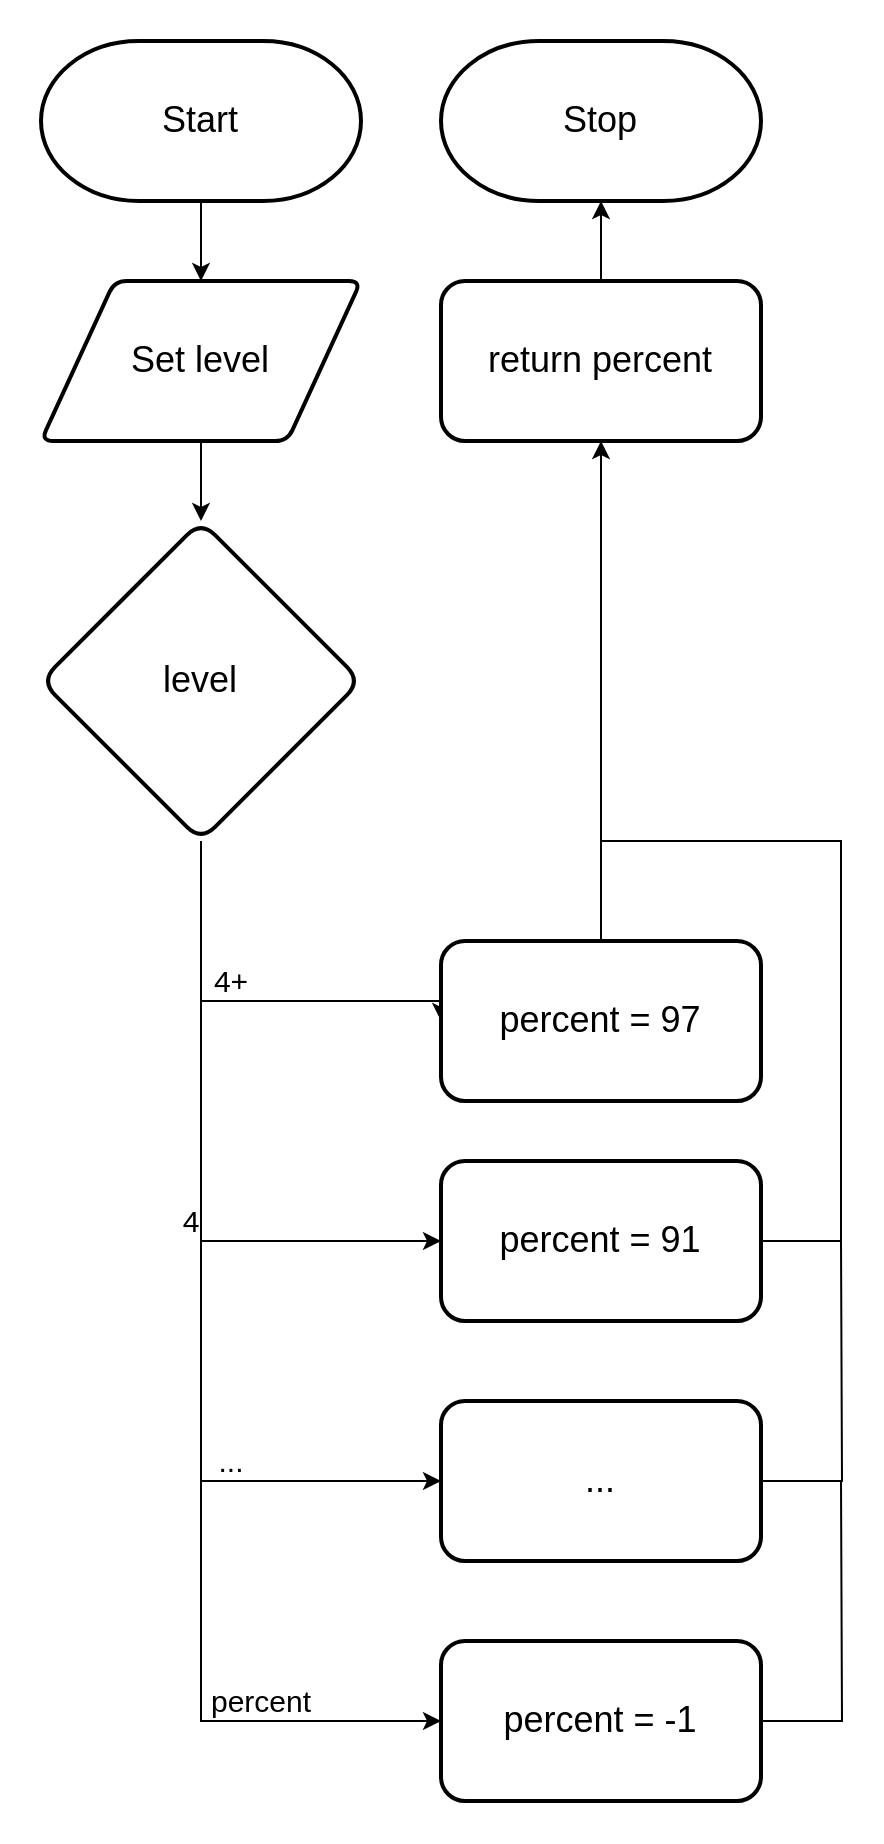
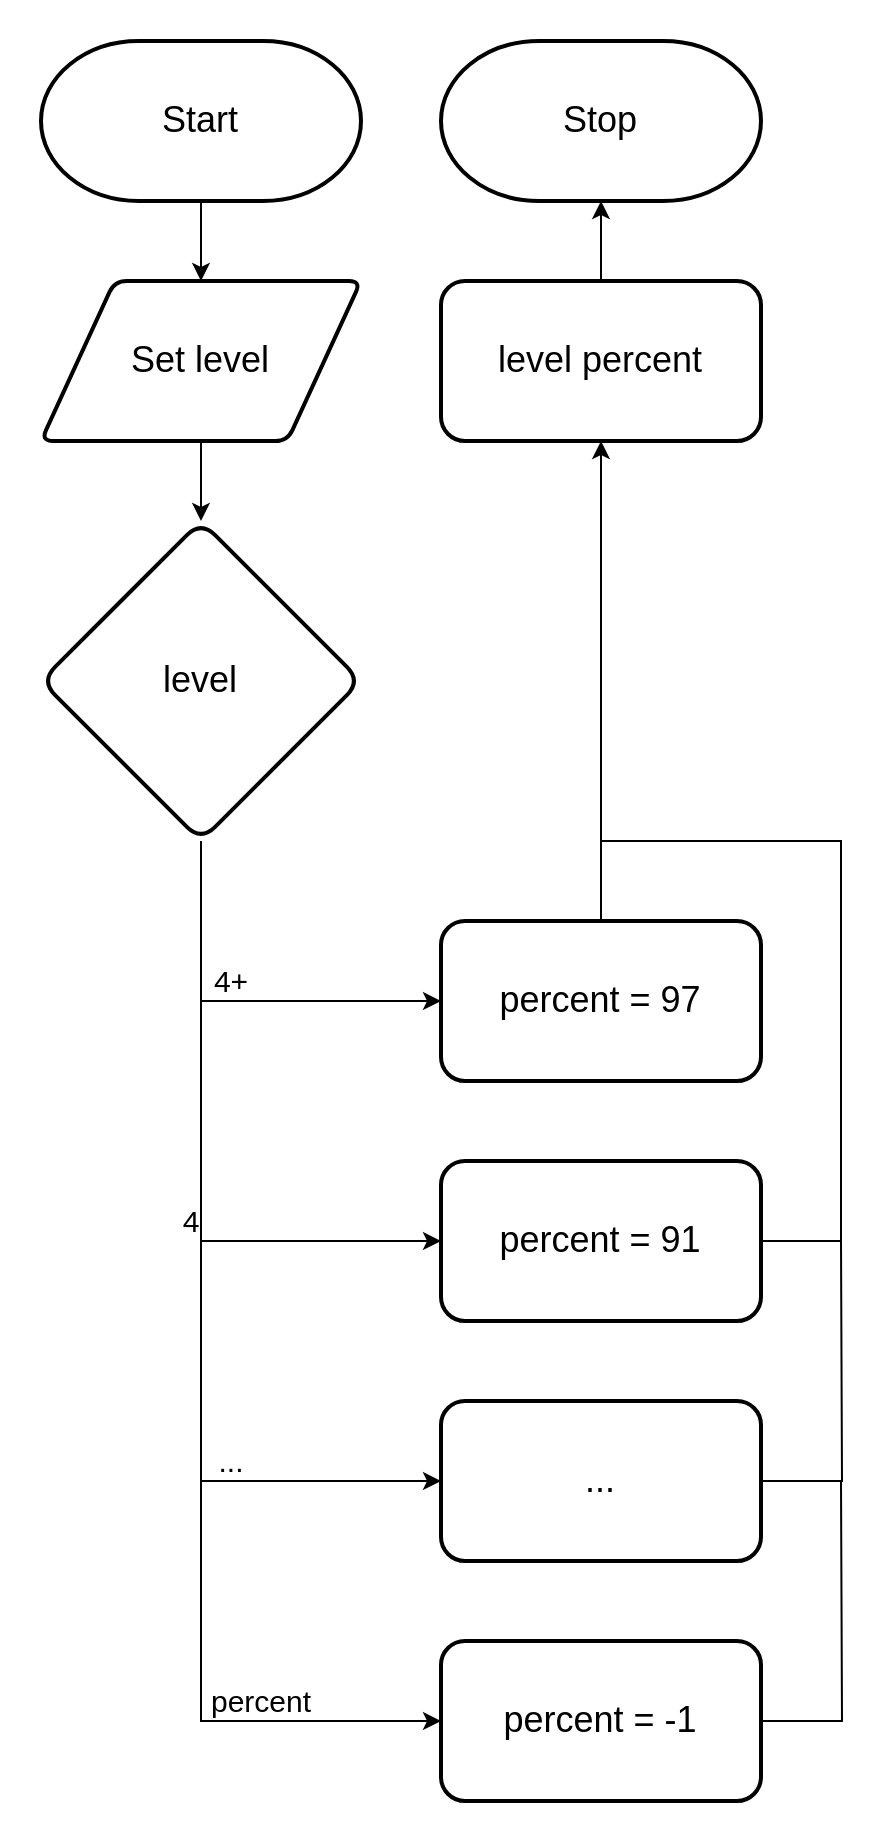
  <mxCell id="0" />
  <mxCell id="1" parent="0" />
  <mxCell id="2" value="&lt;font style=&quot;font-size: 18px&quot;&gt;Start&lt;/font&gt;" style="strokeWidth=2;html=1;shape=mxgraph.flowchart.terminator;whiteSpace=wrap;" parent="1" vertex="1"><mxGeometry x="20" width="160" height="80" as="geometry" y="20" /></mxCell>
  <mxCell id="3" value="&lt;font style=&quot;font-size: 18px&quot;&gt;Stop&lt;/font&gt;" style="strokeWidth=2;html=1;shape=mxgraph.flowchart.terminator;whiteSpace=wrap;" parent="1" vertex="1"><mxGeometry x="220" width="160" height="80" as="geometry" y="20" /></mxCell>
  <mxCell id="4" style="edgeStyle=none;html=1;entryX=0.5;entryY=1;entryDx=0;entryDy=0;entryPerimeter=0;fontFamily=Helvetica;fontSize=15;fontColor=default;" parent="1" target="3" edge="1"><mxGeometry relative="1" as="geometry"><mxPoint x="300" y="140" as="sourcePoint" /></mxGeometry></mxCell>
  <mxCell id="5" style="edgeStyle=none;html=1;entryX=0.5;entryY=0;entryDx=0;entryDy=0;" parent="1" edge="1"><mxGeometry relative="1" as="geometry"><mxPoint x="100" y="100" as="sourcePoint" /><mxPoint x="100" y="140" as="targetPoint" /></mxGeometry></mxCell>
  <mxCell id="6" style="edgeStyle=none;rounded=0;html=1;entryX=0.5;entryY=0;entryDx=0;entryDy=0;fontSize=17;" parent="1" source="7" edge="1"><mxGeometry relative="1" as="geometry"><mxPoint x="100" y="260" as="targetPoint" /></mxGeometry></mxCell>
  <mxCell id="7" value="Set level" style="shape=parallelogram;html=1;strokeWidth=2;perimeter=parallelogramPerimeter;whiteSpace=wrap;rounded=1;arcSize=12;size=0.23;fontSize=18;" parent="1" vertex="1"><mxGeometry x="20" y="140" width="160" height="80" as="geometry" /></mxCell>
  <mxCell id="8" style="edgeStyle=orthogonalEdgeStyle;html=1;entryX=0;entryY=0.5;entryDx=0;entryDy=0;fontSize=18;rounded=0;" edge="1" parent="1" source="12" target="16"><mxGeometry relative="1" as="geometry"><Array as="points"><mxPoint x="100" y="500" /></Array></mxGeometry></mxCell>
  <mxCell id="9" style="edgeStyle=orthogonalEdgeStyle;rounded=0;html=1;entryX=0;entryY=0.5;entryDx=0;entryDy=0;fontSize=18;" edge="1" parent="1" source="12" target="17"><mxGeometry relative="1" as="geometry"><Array as="points"><mxPoint x="100" y="620" /></Array></mxGeometry></mxCell>
  <mxCell id="10" style="edgeStyle=orthogonalEdgeStyle;rounded=0;html=1;entryX=0;entryY=0.5;entryDx=0;entryDy=0;fontSize=18;" edge="1" parent="1" source="12" target="19"><mxGeometry relative="1" as="geometry"><Array as="points"><mxPoint x="100" y="740" /></Array></mxGeometry></mxCell>
  <mxCell id="11" style="edgeStyle=orthogonalEdgeStyle;rounded=0;html=1;entryX=0;entryY=0.5;entryDx=0;entryDy=0;fontSize=18;" edge="1" parent="1" source="12" target="21"><mxGeometry relative="1" as="geometry"><Array as="points"><mxPoint x="100" y="860" /></Array></mxGeometry></mxCell>
  <mxCell id="12" value="&lt;font style=&quot;font-size: 18px&quot;&gt;level&lt;br style=&quot;font-size: 18px&quot;&gt;&lt;/font&gt;" style="rhombus;whiteSpace=wrap;html=1;rounded=1;fontFamily=Helvetica;fontSize=18;fontColor=default;strokeColor=default;strokeWidth=2;fillColor=default;" parent="1" vertex="1"><mxGeometry x="20" y="260" width="160" height="160" as="geometry" /></mxCell>
  <mxCell id="13" value="&lt;font style=&quot;font-size: 15px&quot;&gt;4+&lt;/font&gt;" style="text;html=1;align=center;verticalAlign=middle;resizable=0;points=[];autosize=1;strokeColor=none;fillColor=none;fontSize=8;fontFamily=Helvetica;fontColor=default;" parent="1" vertex="1"><mxGeometry x="100" y="480" width="30" height="20" as="geometry" /></mxCell>
  <mxCell id="14" style="edgeStyle=orthogonalEdgeStyle;rounded=0;html=1;fontSize=18;entryX=0.5;entryY=1;entryDx=0;entryDy=0;" edge="1" parent="1" source="16"><mxGeometry relative="1" as="geometry"><mxPoint x="300" y="220" as="targetPoint" /></mxGeometry></mxCell>
  <mxCell id="15" style="edgeStyle=orthogonalEdgeStyle;rounded=0;html=1;fontSize=18;endArrow=none;endFill=0;" edge="1" parent="1" source="17"><mxGeometry relative="1" as="geometry"><mxPoint x="300" y="420" as="targetPoint" /><Array as="points"><mxPoint x="420" y="620" /><mxPoint x="420" y="420" /></Array></mxGeometry></mxCell>
- <mxCell id="16" value="percent = 97" style="rounded=1;whiteSpace=wrap;html=1;fontSize=18;strokeWidth=2;" vertex="1" parent="1"><mxGeometry x="220" y="470" width="160" height="80" as="geometry" /></mxCell>
+ <mxCell id="16" value="percent = 97" style="rounded=1;whiteSpace=wrap;html=1;fontSize=18;strokeWidth=2;" vertex="1" parent="1"><mxGeometry x="220" y="460" width="160" height="80" as="geometry" /></mxCell>
  <mxCell id="17" value="percent = 91" style="rounded=1;whiteSpace=wrap;html=1;fontSize=18;strokeWidth=2;" vertex="1" parent="1"><mxGeometry x="220" y="580" width="160" height="80" as="geometry" /></mxCell>
  <mxCell id="18" style="edgeStyle=orthogonalEdgeStyle;rounded=0;html=1;fontSize=18;endArrow=none;endFill=0;" edge="1" parent="1" source="19"><mxGeometry relative="1" as="geometry"><mxPoint x="420" y="620" as="targetPoint" /></mxGeometry></mxCell>
  <mxCell id="19" value="..." style="rounded=1;whiteSpace=wrap;html=1;fontSize=18;strokeWidth=2;" vertex="1" parent="1"><mxGeometry x="220" y="700" width="160" height="80" as="geometry" /></mxCell>
  <mxCell id="20" style="edgeStyle=orthogonalEdgeStyle;rounded=0;html=1;fontSize=18;endArrow=none;endFill=0;" edge="1" parent="1" source="21"><mxGeometry relative="1" as="geometry"><mxPoint x="420" y="740" as="targetPoint" /></mxGeometry></mxCell>
  <mxCell id="21" value="percent = -1" style="rounded=1;whiteSpace=wrap;html=1;fontSize=18;strokeWidth=2;" vertex="1" parent="1"><mxGeometry x="220" y="820" width="160" height="80" as="geometry" /></mxCell>
  <mxCell id="22" value="&lt;font style=&quot;font-size: 15px&quot;&gt;4&lt;/font&gt;" style="text;html=1;align=center;verticalAlign=middle;resizable=0;points=[];autosize=1;strokeColor=none;fillColor=none;fontSize=8;fontFamily=Helvetica;fontColor=default;" vertex="1" parent="1"><mxGeometry x="85" y="600" width="20" height="20" as="geometry" /></mxCell>
  <mxCell id="23" value="&lt;font style=&quot;font-size: 15px&quot;&gt;...&lt;/font&gt;" style="text;html=1;align=center;verticalAlign=middle;resizable=0;points=[];autosize=1;strokeColor=none;fillColor=none;fontSize=8;fontFamily=Helvetica;fontColor=default;" vertex="1" parent="1"><mxGeometry x="100" y="720" width="30" height="20" as="geometry" /></mxCell>
  <mxCell id="24" value="&lt;span style=&quot;font-size: 15px&quot;&gt;percent&lt;/span&gt;" style="text;html=1;align=center;verticalAlign=middle;resizable=0;points=[];autosize=1;strokeColor=none;fillColor=none;fontSize=8;fontFamily=Helvetica;fontColor=default;" vertex="1" parent="1"><mxGeometry x="100" y="840" width="60" height="20" as="geometry" /></mxCell>
- <mxCell id="25" value="return percent" style="rounded=1;whiteSpace=wrap;html=1;fontSize=18;strokeWidth=2;" vertex="1" parent="1"><mxGeometry x="220" y="140" width="160" height="80" as="geometry" /></mxCell>
+ <mxCell id="25" value="level percent" style="rounded=1;whiteSpace=wrap;html=1;fontSize=18;strokeWidth=2;" vertex="1" parent="1"><mxGeometry x="220" y="140" width="160" height="80" as="geometry" /></mxCell>
